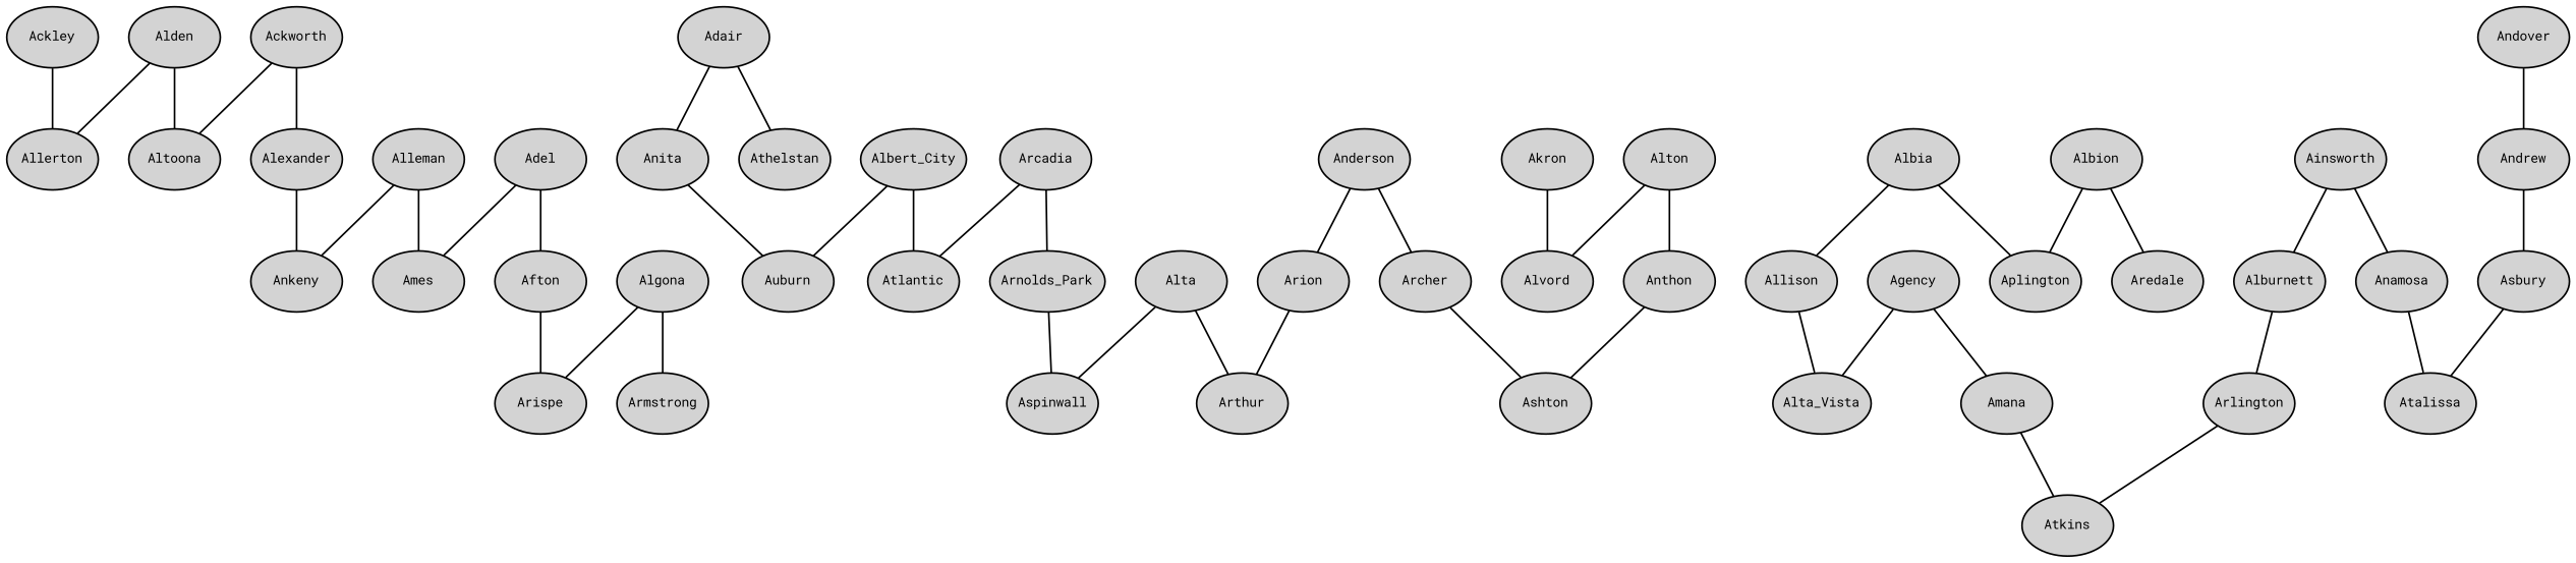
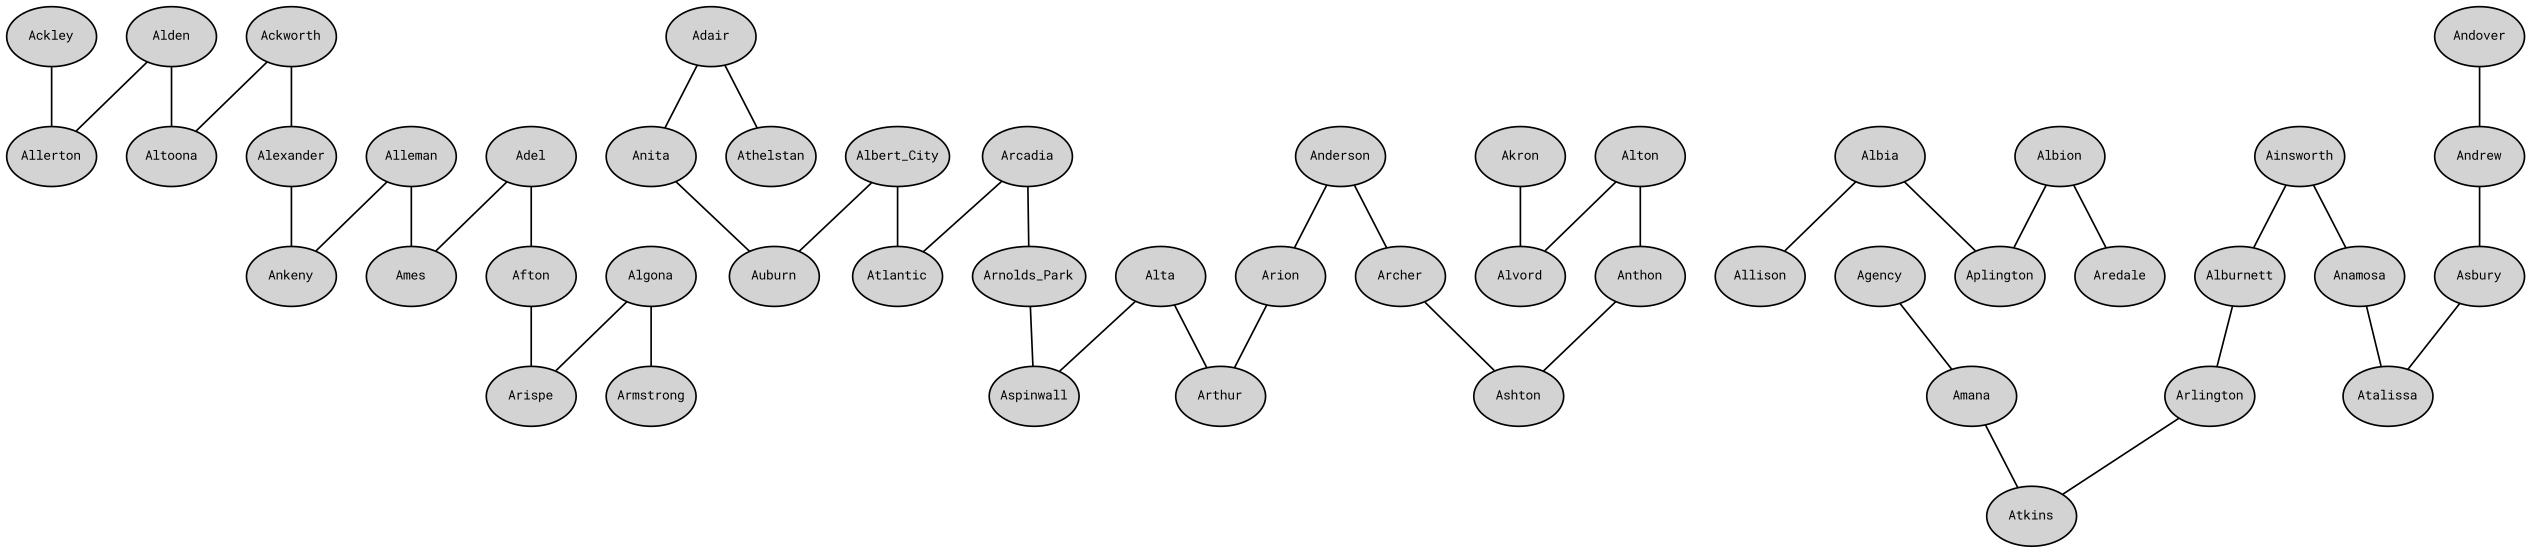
  graph {
    fontname="Roboto Mono"
    node [fontname="Roboto Mono" fontsize=8 margin="0.05,0.03" style=filled]
    edge [fontname="Roboto Mono"]
    Ackley
    Allerton
    Ackworth
    Alexander
    Altoona
    Ankeny
    Adair
    Anita
    Athelstan
    Auburn
    Adel
    Afton
    Ames
    Arispe
    Agency
-   Alta_Vista
    Amana
    Atkins
    Ainsworth
    Alburnett
    Anamosa
    Arlington
    Atalissa
    Akron
    Alvord
    Albert_City
    Atlantic
    Albia
    Allison
    Aplington
    Albion
    Aredale
    Alden
    Algona
    Armstrong
    Alleman
    Alta
    Arthur
    Aspinwall
    Alton
    Anthon
    Ashton
    Anderson
    Archer
    Arion
    Andover
    Andrew
    Asbury
    Arcadia
    Arnolds_Park
    Ackley -- Allerton
    Ackworth -- Alexander
    Ackworth -- Altoona
    Alexander -- Ankeny
    Adair -- Anita
    Adair -- Athelstan
    Anita -- Auburn
    Adel -- Afton
    Adel -- Ames
    Afton -- Arispe
-   Agency -- Alta_Vista
    Agency -- Amana
    Amana -- Atkins
    Ainsworth -- Alburnett
    Ainsworth -- Anamosa
    Alburnett -- Arlington
    Anamosa -- Atalissa
    Arlington -- Atkins
    Akron -- Alvord
    Albert_City -- Auburn
    Albert_City -- Atlantic
    Albia -- Allison
    Albia -- Aplington
-   Allison -- Alta_Vista
    Albion -- Aplington
    Albion -- Aredale
    Alden -- Allerton
    Alden -- Altoona
    Algona -- Arispe
    Algona -- Armstrong
    Alleman -- Ankeny
    Alleman -- Ames
    Alta -- Arthur
    Alta -- Aspinwall
    Alton -- Alvord
    Alton -- Anthon
    Anthon -- Ashton
    Anderson -- Archer
    Anderson -- Arion
    Archer -- Ashton
    Arion -- Arthur
    Andover -- Andrew
    Andrew -- Asbury
    Asbury -- Atalissa
    Arcadia -- Atlantic
    Arcadia -- Arnolds_Park
    Arnolds_Park -- Aspinwall
  }
